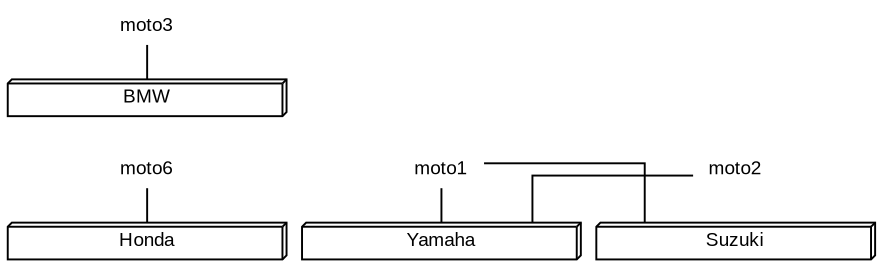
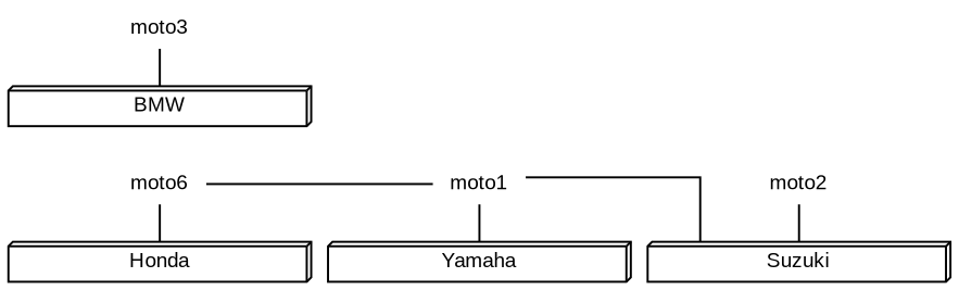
  digraph {
    rankdir=LR
    ranksep=0.1
    splines=ortho
    node [fontname=Arial fontsize=10 shape=box3d]
    edge [dir=none]
    n1 [height=0.2 label=Honda width=2.0]
    n2 [height=0 label=moto6 shape=none width=0]
    n3 [height=0.2 label=Yamaha width=2.0]
    moto1 [height=0 shape=none width=0]
    n5 [height=0.2 label=Suzuki width=2.0]
    moto2 [height=0 shape=none width=0]
    n7 [height=0.2 label=BMW width=2.0]
    moto3 [height=0 shape=none width=0]
    subgraph sub_1 {
      rank=same
      n1
      n2
    }
    subgraph sub_2 {
      rank=same
      n3
      moto1
    }
    subgraph sub_3 {
      rank=same
      n5
      moto2
    }
    subgraph sub_4 {
      rank=same
      n7
      moto3
    }
    n2 -> n1
+   n2 -> moto1
    moto1 -> n3
    moto1 -> n5
-   moto2 -> n3
+   moto2 -> n5
    moto3 -> n7
  }
